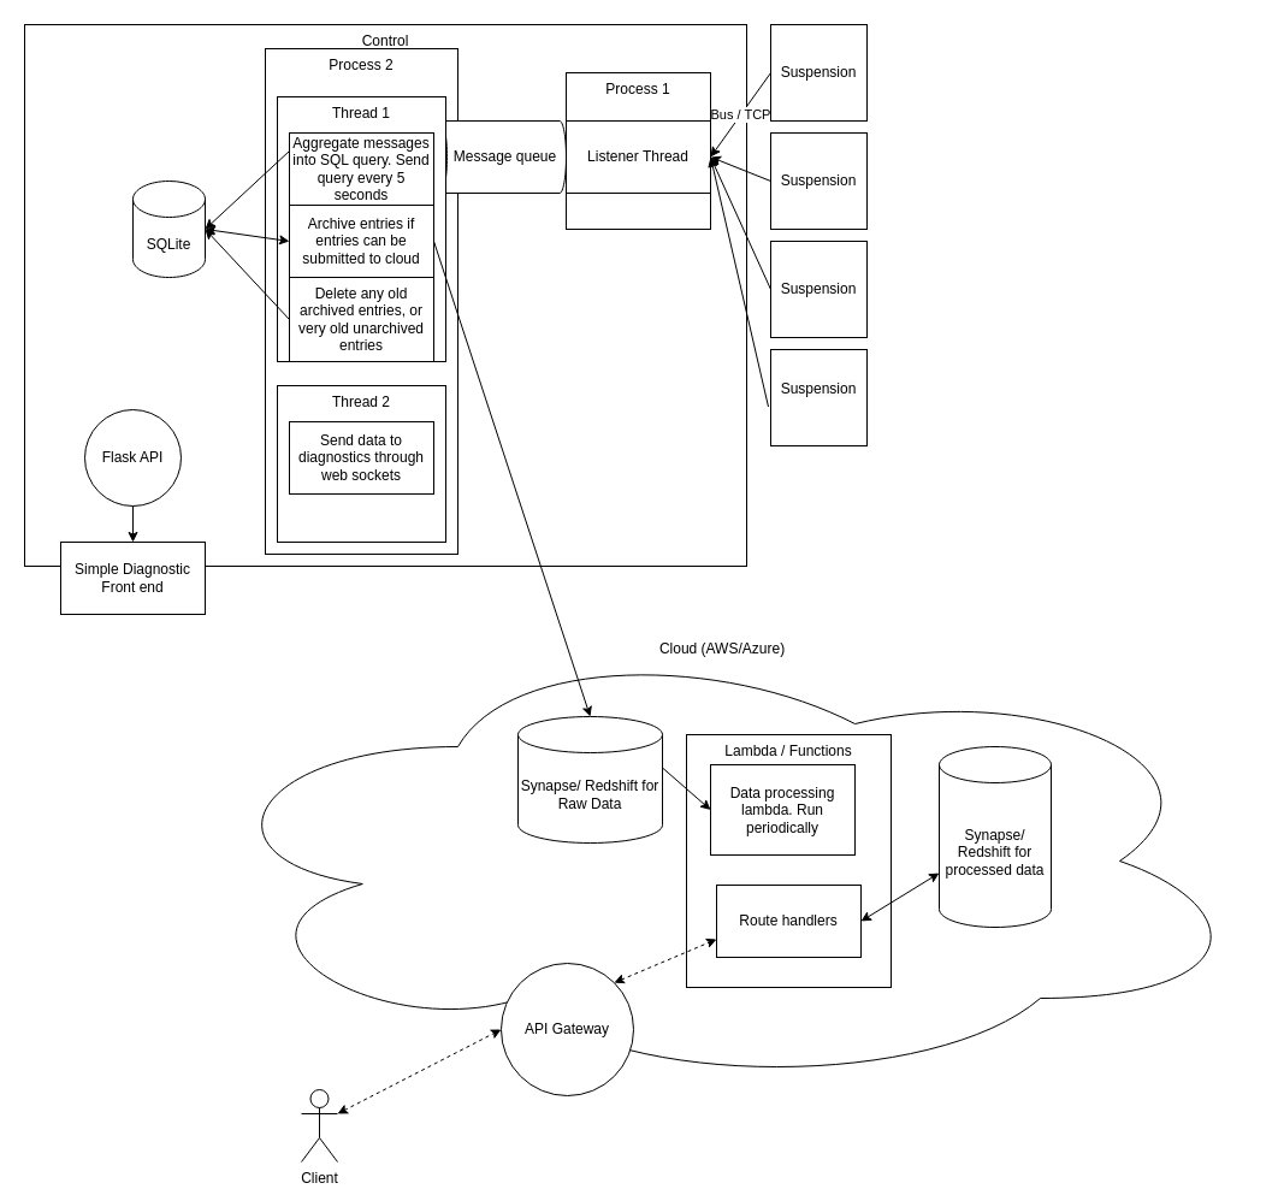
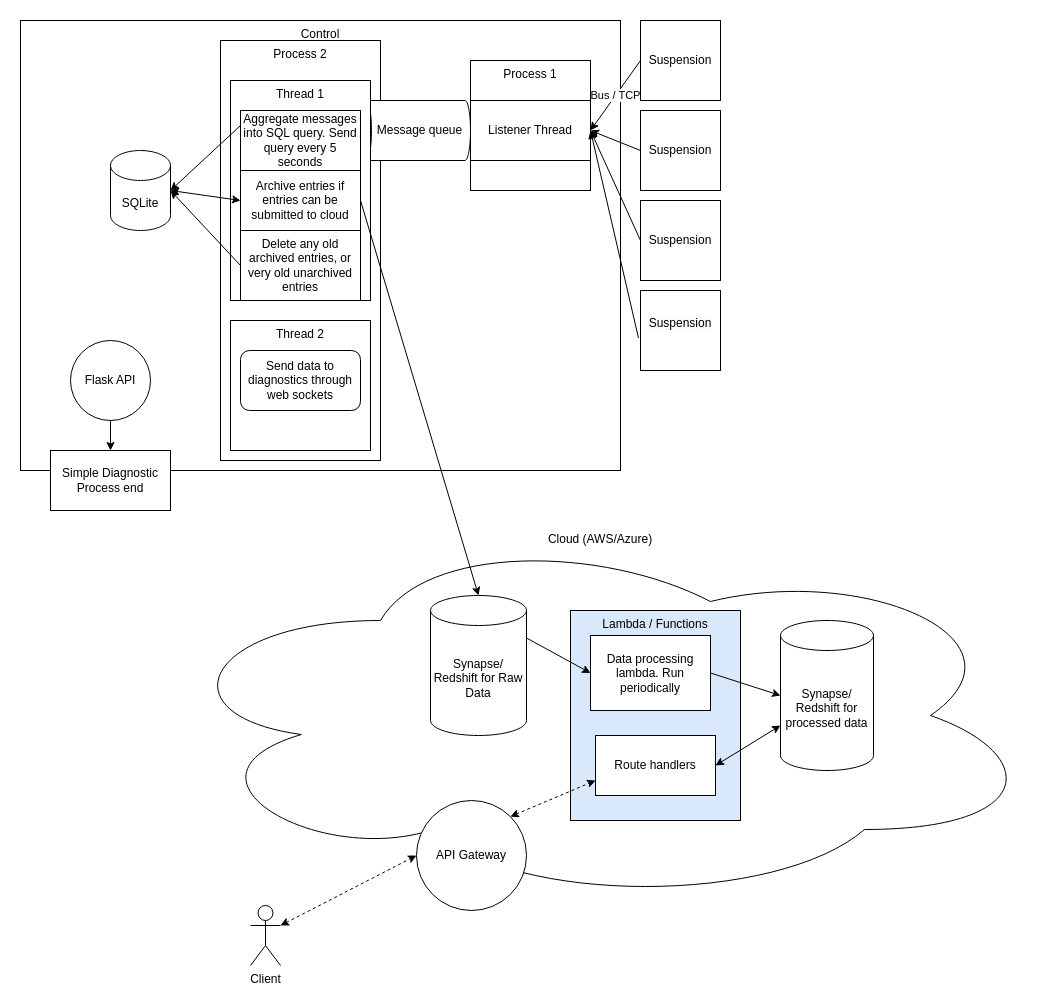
  <mxCell id="0" />
  <mxCell id="1" parent="0" />
  <mxCell id="2" value="Control" style="rounded=0;whiteSpace=wrap;html=1;verticalAlign=top;" parent="1" vertex="1"><mxGeometry x="20" y="20" width="600" height="450" as="geometry" /></mxCell>
  <mxCell id="3" value="Suspension" style="whiteSpace=wrap;html=1;aspect=fixed;" parent="1" vertex="1"><mxGeometry x="640" y="20" width="80" height="80" as="geometry" /></mxCell>
  <mxCell id="4" value="Suspension" style="whiteSpace=wrap;html=1;aspect=fixed;" parent="1" vertex="1"><mxGeometry x="640" y="110" width="80" height="80" as="geometry" /></mxCell>
  <mxCell id="5" value="Suspension" style="whiteSpace=wrap;html=1;aspect=fixed;" parent="1" vertex="1"><mxGeometry x="640" y="200" width="80" height="80" as="geometry" /></mxCell>
  <mxCell id="6" value="&#10;&lt;span style=&quot;color: rgb(0, 0, 0); font-family: Helvetica; font-size: 12px; font-style: normal; font-variant-ligatures: normal; font-variant-caps: normal; font-weight: 400; letter-spacing: normal; orphans: 2; text-align: center; text-indent: 0px; text-transform: none; widows: 2; word-spacing: 0px; -webkit-text-stroke-width: 0px; white-space: normal; background-color: rgb(251, 251, 251); text-decoration-thickness: initial; text-decoration-style: initial; text-decoration-color: initial; display: inline !important; float: none;&quot;&gt;Suspension&lt;/span&gt;&#10;&#10;" style="whiteSpace=wrap;html=1;aspect=fixed;" parent="1" vertex="1"><mxGeometry x="640" y="290" width="80" height="80" as="geometry" /></mxCell>
  <mxCell id="7" value="Process 1" style="rounded=0;whiteSpace=wrap;html=1;verticalAlign=top;" parent="1" vertex="1"><mxGeometry x="470" y="60" width="120" height="130" as="geometry" /></mxCell>
  <mxCell id="8" value="Process 2" style="rounded=0;whiteSpace=wrap;html=1;verticalAlign=top;" parent="1" vertex="1"><mxGeometry x="220" y="40" width="160" height="420" as="geometry" /></mxCell>
  <mxCell id="9" value="SQLite" style="shape=cylinder3;whiteSpace=wrap;html=1;boundedLbl=1;backgroundOutline=1;size=15;" parent="1" vertex="1"><mxGeometry x="110" y="150" width="60" height="80" as="geometry" /></mxCell>
  <mxCell id="10" value="Message queue" style="shape=cylinder3;whiteSpace=wrap;html=1;boundedLbl=1;backgroundOutline=1;size=5.5;direction=north;" parent="1" vertex="1"><mxGeometry x="360" y="100" width="110" height="60" as="geometry" /></mxCell>
  <mxCell id="11" value="Listener Thread" style="rounded=0;whiteSpace=wrap;html=1;" parent="1" vertex="1"><mxGeometry x="470" y="100" width="120" height="60" as="geometry" /></mxCell>
  <mxCell id="12" value="Bus / TCP" style="endArrow=classic;html=1;rounded=0;exitX=0;exitY=0.5;exitDx=0;exitDy=0;entryX=1;entryY=0.5;entryDx=0;entryDy=0;" parent="1" source="3" target="11" edge="1"><mxGeometry width="50" height="50" relative="1" as="geometry"><mxPoint x="360" y="290" as="sourcePoint" /><mxPoint x="410" y="240" as="targetPoint" /></mxGeometry></mxCell>
  <mxCell id="13" value="" style="endArrow=classic;html=1;rounded=0;exitX=0;exitY=0.5;exitDx=0;exitDy=0;entryX=1;entryY=0.5;entryDx=0;entryDy=0;" parent="1" source="4" target="11" edge="1"><mxGeometry width="50" height="50" relative="1" as="geometry"><mxPoint x="650" y="70" as="sourcePoint" /><mxPoint x="600" y="200" as="targetPoint" /></mxGeometry></mxCell>
  <mxCell id="14" value="" style="endArrow=classic;html=1;rounded=0;exitX=0;exitY=0.5;exitDx=0;exitDy=0;entryX=1;entryY=0.5;entryDx=0;entryDy=0;" parent="1" source="5" target="11" edge="1"><mxGeometry width="50" height="50" relative="1" as="geometry"><mxPoint x="660" y="80" as="sourcePoint" /><mxPoint x="590" y="190" as="targetPoint" /></mxGeometry></mxCell>
  <mxCell id="15" value="Thread 1" style="rounded=0;whiteSpace=wrap;html=1;verticalAlign=top;" vertex="1" parent="1"><mxGeometry x="230" y="80" width="140" height="220" as="geometry" /></mxCell>
  <mxCell id="16" value="" style="endArrow=classic;html=1;rounded=0;exitX=-0.025;exitY=0.594;exitDx=0;exitDy=0;exitPerimeter=0;entryX=1;entryY=0.5;entryDx=0;entryDy=0;" parent="1" source="6" target="11" edge="1"><mxGeometry width="50" height="50" relative="1" as="geometry"><mxPoint x="650" y="250" as="sourcePoint" /><mxPoint x="600" y="200" as="targetPoint" /></mxGeometry></mxCell>
  <mxCell id="17" value="Aggregate messages into SQL query. Send query every 5 seconds" style="rounded=0;whiteSpace=wrap;html=1;" parent="1" vertex="1"><mxGeometry x="240" y="110" width="120" height="60" as="geometry" /></mxCell>
  <mxCell id="18" value="" style="endArrow=classic;html=1;rounded=0;exitX=0;exitY=0.25;exitDx=0;exitDy=0;entryX=1;entryY=0.5;entryDx=0;entryDy=0;entryPerimeter=0;" parent="1" source="17" target="9" edge="1"><mxGeometry width="50" height="50" relative="1" as="geometry"><mxPoint x="360" y="290" as="sourcePoint" /><mxPoint x="410" y="240" as="targetPoint" /></mxGeometry></mxCell>
  <mxCell id="19" value="Archive entries if entries can be submitted to cloud" style="rounded=0;whiteSpace=wrap;html=1;" parent="1" vertex="1"><mxGeometry x="240" y="170" width="120" height="60" as="geometry" /></mxCell>
  <mxCell id="20" value="" style="endArrow=classic;startArrow=classic;html=1;rounded=0;exitX=0;exitY=0.5;exitDx=0;exitDy=0;entryX=1;entryY=0.5;entryDx=0;entryDy=0;entryPerimeter=0;" parent="1" source="19" target="9" edge="1"><mxGeometry width="50" height="50" relative="1" as="geometry"><mxPoint x="360" y="290" as="sourcePoint" /><mxPoint x="410" y="240" as="targetPoint" /></mxGeometry></mxCell>
  <mxCell id="21" value="Delete any old archived entries, or very old unarchived entries" style="rounded=0;whiteSpace=wrap;html=1;" parent="1" vertex="1"><mxGeometry x="240" y="230" width="120" height="70" as="geometry" /></mxCell>
  <mxCell id="22" value="" style="endArrow=classic;html=1;rounded=0;exitX=0;exitY=0.5;exitDx=0;exitDy=0;entryX=1;entryY=0.5;entryDx=0;entryDy=0;entryPerimeter=0;" parent="1" source="21" target="9" edge="1"><mxGeometry width="50" height="50" relative="1" as="geometry"><mxPoint x="360" y="380" as="sourcePoint" /><mxPoint x="410" y="330" as="targetPoint" /></mxGeometry></mxCell>
- <mxCell id="23" value="Simple Diagnostic Front end" style="rounded=0;whiteSpace=wrap;html=1;" parent="1" vertex="1"><mxGeometry x="50" y="450" width="120" height="60" as="geometry" /></mxCell>
+ <mxCell id="23" value="Simple Diagnostic Process end" style="rounded=0;whiteSpace=wrap;html=1;" parent="1" vertex="1"><mxGeometry x="50" y="450" width="120" height="60" as="geometry" /></mxCell>
  <mxCell id="24" value="Cloud (AWS/Azure)" style="ellipse;shape=cloud;whiteSpace=wrap;html=1;verticalAlign=top;horizontal=1;" parent="1" vertex="1"><mxGeometry x="160" y="525" width="880" height="380" as="geometry" /></mxCell>
- <mxCell id="25" value="Synapse/ Redshift for Raw Data" style="shape=cylinder3;whiteSpace=wrap;html=1;boundedLbl=1;backgroundOutline=1;size=15;" parent="1" vertex="1"><mxGeometry x="430" y="595" width="120" height="105" as="geometry" /></mxCell>
- <mxCell id="26" value="Lambda / Functions" style="rounded=0;whiteSpace=wrap;html=1;verticalAlign=top;" parent="1" vertex="1"><mxGeometry x="570" y="610" width="170" height="210" as="geometry" /></mxCell>
+ <mxCell id="25" value="Synapse/ Redshift for Raw Data" style="shape=cylinder3;whiteSpace=wrap;html=1;boundedLbl=1;backgroundOutline=1;size=15;" parent="1" vertex="1"><mxGeometry x="430" y="595" width="96" height="140" as="geometry" /></mxCell>
+ <mxCell id="26" value="Lambda / Functions" style="rounded=0;whiteSpace=wrap;html=1;verticalAlign=top;fillColor=#dae8fc;" parent="1" vertex="1"><mxGeometry x="570" y="610" width="170" height="210" as="geometry" /></mxCell>
  <mxCell id="27" value="Data processing lambda. Run periodically" style="rounded=0;whiteSpace=wrap;html=1;" parent="1" vertex="1"><mxGeometry x="590" y="635" width="120" height="75" as="geometry" /></mxCell>
  <mxCell id="28" value="Synapse/ Redshift for processed data" style="shape=cylinder3;whiteSpace=wrap;html=1;boundedLbl=1;backgroundOutline=1;size=15;" parent="1" vertex="1"><mxGeometry x="780" y="620" width="93" height="150" as="geometry" /></mxCell>
  <mxCell id="29" value="" style="endArrow=classic;html=1;rounded=0;exitX=1;exitY=0;exitDx=0;exitDy=42.5;exitPerimeter=0;entryX=0;entryY=0.5;entryDx=0;entryDy=0;" parent="1" source="25" target="27" edge="1"><mxGeometry width="50" height="50" relative="1" as="geometry"><mxPoint x="530" y="630" as="sourcePoint" /><mxPoint x="580" y="580" as="targetPoint" /></mxGeometry></mxCell>
+ <mxCell id="30" value="" style="endArrow=classic;html=1;rounded=0;exitX=1;exitY=0.5;exitDx=0;exitDy=0;entryX=0;entryY=0.5;entryDx=0;entryDy=0;entryPerimeter=0;" parent="1" source="27" target="28" edge="1"><mxGeometry width="50" height="50" relative="1" as="geometry"><mxPoint x="530" y="630" as="sourcePoint" /><mxPoint x="580" y="580" as="targetPoint" /></mxGeometry></mxCell>
  <mxCell id="31" value="API Gateway" style="ellipse;whiteSpace=wrap;html=1;aspect=fixed;" parent="1" vertex="1"><mxGeometry x="416" y="800" width="110" height="110" as="geometry" /></mxCell>
  <mxCell id="32" value="Client" style="shape=umlActor;verticalLabelPosition=bottom;verticalAlign=top;html=1;outlineConnect=0;" parent="1" vertex="1"><mxGeometry x="250" y="905" width="30" height="60" as="geometry" /></mxCell>
  <mxCell id="33" value="" style="endArrow=classic;startArrow=classic;html=1;rounded=0;entryX=0;entryY=0.5;entryDx=0;entryDy=0;exitX=1;exitY=0.333;exitDx=0;exitDy=0;exitPerimeter=0;dashed=1;" parent="1" source="32" target="31" edge="1"><mxGeometry width="50" height="50" relative="1" as="geometry"><mxPoint x="340" y="760" as="sourcePoint" /><mxPoint x="390" y="710" as="targetPoint" /></mxGeometry></mxCell>
  <mxCell id="34" value="Route handlers" style="rounded=0;whiteSpace=wrap;html=1;" parent="1" vertex="1"><mxGeometry x="595" y="735" width="120" height="60" as="geometry" /></mxCell>
  <mxCell id="35" value="" style="endArrow=classic;startArrow=classic;html=1;rounded=0;exitX=1;exitY=0;exitDx=0;exitDy=0;entryX=0;entryY=0.75;entryDx=0;entryDy=0;dashed=1;" parent="1" source="31" target="34" edge="1"><mxGeometry width="50" height="50" relative="1" as="geometry"><mxPoint x="520" y="820" as="sourcePoint" /><mxPoint x="570" y="770" as="targetPoint" /></mxGeometry></mxCell>
  <mxCell id="36" value="" style="endArrow=classic;startArrow=classic;html=1;rounded=0;entryX=0;entryY=0;entryDx=0;entryDy=105;entryPerimeter=0;exitX=1;exitY=0.5;exitDx=0;exitDy=0;" parent="1" source="34" target="28" edge="1"><mxGeometry width="50" height="50" relative="1" as="geometry"><mxPoint x="730" y="810" as="sourcePoint" /><mxPoint x="780" y="760" as="targetPoint" /></mxGeometry></mxCell>
  <mxCell id="37" value="Thread 2" style="rounded=0;whiteSpace=wrap;html=1;verticalAlign=top;" vertex="1" parent="1"><mxGeometry x="230" y="320" width="140" height="130" as="geometry" /></mxCell>
- <mxCell id="38" value="Send data to diagnostics through web sockets" style="rounded=0;whiteSpace=wrap;html=1;" vertex="1" parent="1"><mxGeometry x="240" y="350" width="120" height="60" as="geometry" /></mxCell>
+ <mxCell id="38" value="Send data to diagnostics through web sockets" style="whiteSpace=wrap;html=1;rounded=1;" vertex="1" parent="1"><mxGeometry x="240" y="350" width="120" height="60" as="geometry" /></mxCell>
  <mxCell id="39" value="Flask API" style="ellipse;whiteSpace=wrap;html=1;aspect=fixed;" vertex="1" parent="1"><mxGeometry x="70" y="340" width="80" height="80" as="geometry" /></mxCell>
  <mxCell id="40" style="edgeStyle=orthogonalEdgeStyle;rounded=0;orthogonalLoop=1;jettySize=auto;html=1;entryX=0.5;entryY=0;entryDx=0;entryDy=0;" edge="1" parent="1" source="39" target="23"><mxGeometry relative="1" as="geometry" /></mxCell>
  <mxCell id="41" value="" style="endArrow=classic;html=1;rounded=0;exitX=1;exitY=0.5;exitDx=0;exitDy=0;entryX=0.5;entryY=0;entryDx=0;entryDy=0;entryPerimeter=0;" parent="1" source="19" target="25" edge="1"><mxGeometry width="50" height="50" relative="1" as="geometry"><mxPoint x="90" y="490" as="sourcePoint" /><mxPoint x="140" y="440" as="targetPoint" /></mxGeometry></mxCell>
